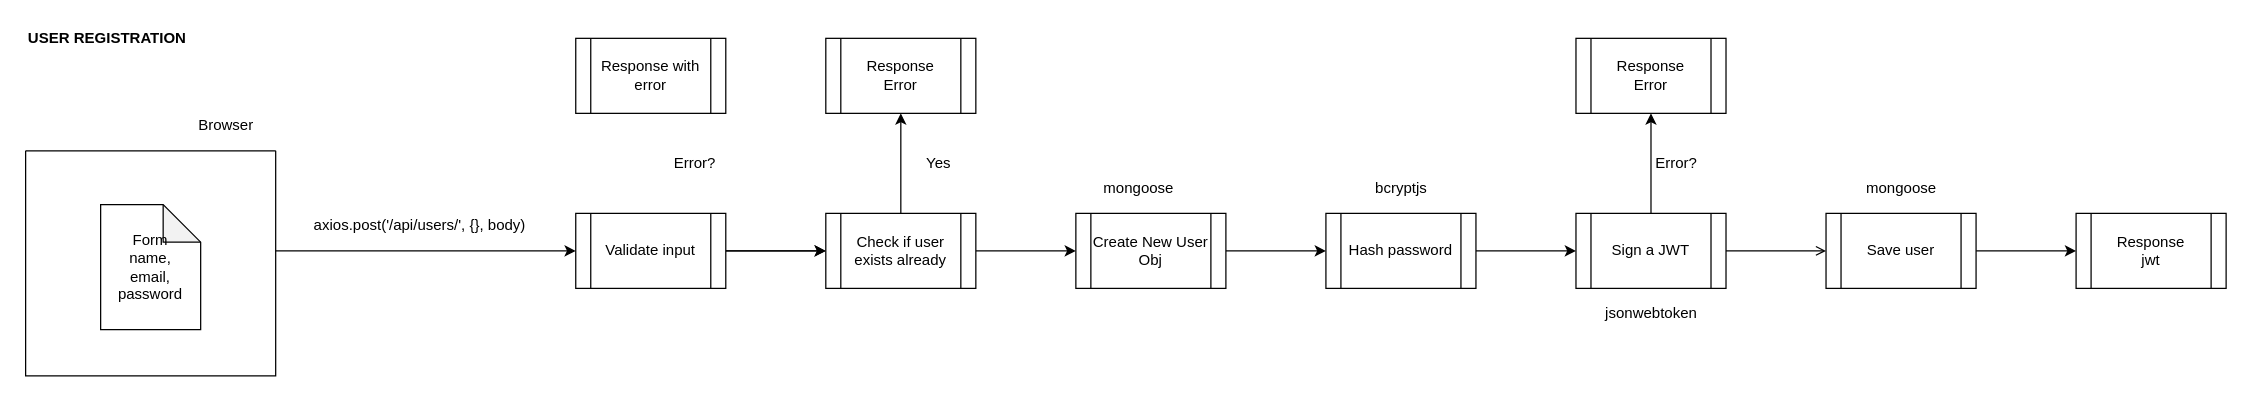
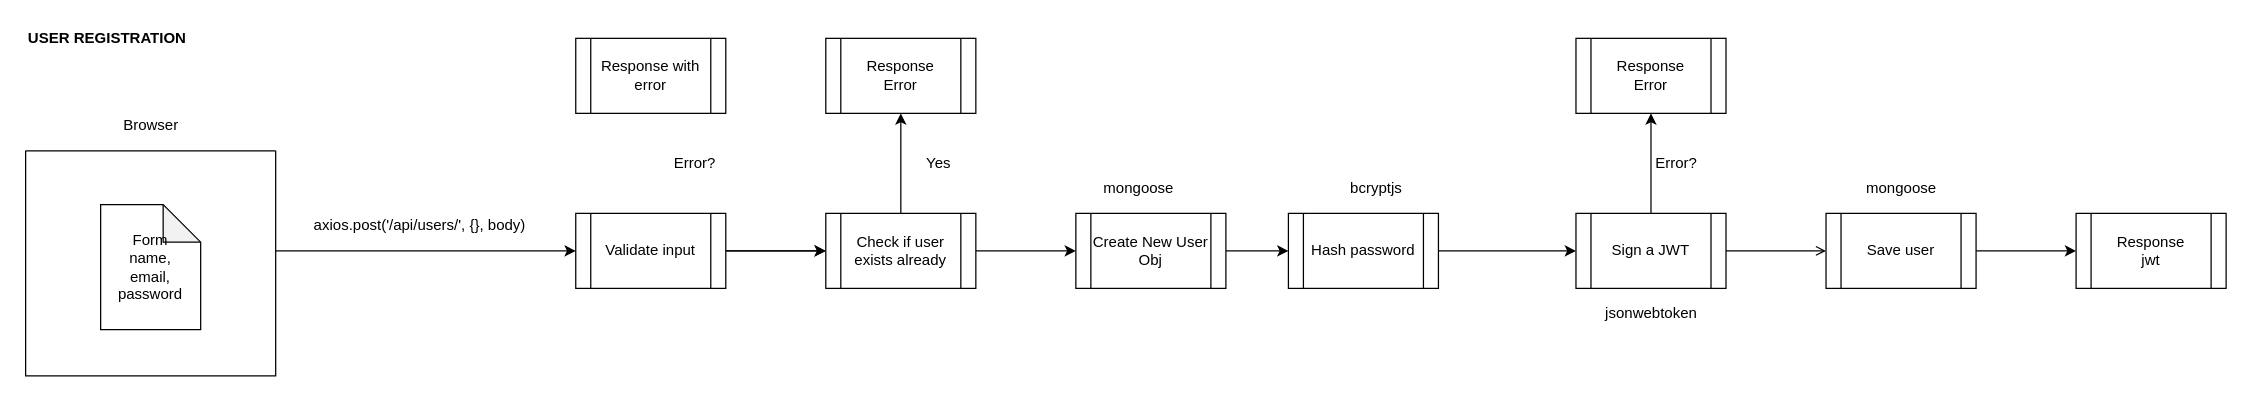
  <mxCell id="0" />
  <mxCell id="1" parent="0" />
- <mxCell id="2" value="Browser" style="text;html=1;align=center;verticalAlign=middle;resizable=0;points=[];autosize=1;strokeColor=none;" vertex="1" parent="1"><mxGeometry x="150" y="90" width="60" height="20" as="geometry" /></mxCell>
+ <mxCell id="2" value="Browser" style="text;html=1;align=center;verticalAlign=middle;resizable=0;points=[];autosize=1;strokeColor=none;" vertex="1" parent="1"><mxGeometry x="90" y="90" width="60" height="20" as="geometry" /></mxCell>
  <mxCell id="3" value="" style="swimlane;startSize=0;" vertex="1" parent="1"><mxGeometry x="20" y="120" width="200" height="180" as="geometry" /></mxCell>
  <mxCell id="4" value="&lt;div&gt;Form&lt;/div&gt;&lt;div&gt;name,&lt;/div&gt;&lt;div&gt;email,&lt;/div&gt;&lt;div&gt;password&lt;br&gt;&lt;/div&gt;" style="shape=note;whiteSpace=wrap;html=1;backgroundOutline=1;darkOpacity=0.05;" vertex="1" parent="3"><mxGeometry x="60" y="43" width="80" height="100" as="geometry" /></mxCell>
  <mxCell id="5" value="" style="endArrow=classic;html=1;" edge="1" parent="1"><mxGeometry width="50" height="50" relative="1" as="geometry"><mxPoint x="220" y="200" as="sourcePoint" /><mxPoint x="460" y="200" as="targetPoint" /></mxGeometry></mxCell>
  <mxCell id="6" value="axios.post('/api/users/', {}, body)" style="text;html=1;align=center;verticalAlign=middle;resizable=0;points=[];autosize=1;strokeColor=none;" vertex="1" parent="1"><mxGeometry x="240" y="170" width="190" height="20" as="geometry" /></mxCell>
  <mxCell id="7" value="" style="edgeStyle=orthogonalEdgeStyle;rounded=0;orthogonalLoop=1;jettySize=auto;html=1;" edge="1" parent="1" source="9" target="14"><mxGeometry relative="1" as="geometry" /></mxCell>
  <mxCell id="8" value="" style="edgeStyle=orthogonalEdgeStyle;rounded=0;orthogonalLoop=1;jettySize=auto;html=1;" edge="1" parent="1" source="9"><mxGeometry relative="1" as="geometry"><mxPoint x="660" y="200" as="targetPoint" /></mxGeometry></mxCell>
  <mxCell id="9" value="Validate input" style="shape=process;whiteSpace=wrap;html=1;backgroundOutline=1;" vertex="1" parent="1"><mxGeometry x="460" y="170" width="120" height="60" as="geometry" /></mxCell>
  <mxCell id="10" value="Response with error" style="shape=process;whiteSpace=wrap;html=1;backgroundOutline=1;" vertex="1" parent="1"><mxGeometry x="460" y="30" width="120" height="60" as="geometry" /></mxCell>
  <mxCell id="11" value="Error?" style="text;html=1;align=center;verticalAlign=middle;resizable=0;points=[];autosize=1;strokeColor=none;" vertex="1" parent="1"><mxGeometry x="530" y="120" width="50" height="20" as="geometry" /></mxCell>
  <mxCell id="12" value="" style="edgeStyle=orthogonalEdgeStyle;rounded=0;orthogonalLoop=1;jettySize=auto;html=1;" edge="1" parent="1" source="14" target="15"><mxGeometry relative="1" as="geometry" /></mxCell>
  <mxCell id="13" value="" style="edgeStyle=orthogonalEdgeStyle;rounded=0;orthogonalLoop=1;jettySize=auto;html=1;" edge="1" parent="1" source="14" target="18"><mxGeometry relative="1" as="geometry" /></mxCell>
  <mxCell id="14" value="Check if user exists already" style="shape=process;whiteSpace=wrap;html=1;backgroundOutline=1;" vertex="1" parent="1"><mxGeometry x="660" y="170" width="120" height="60" as="geometry" /></mxCell>
  <mxCell id="15" value="&lt;div&gt;Response&lt;/div&gt;&lt;div&gt;Error&lt;br&gt;&lt;/div&gt;" style="shape=process;whiteSpace=wrap;html=1;backgroundOutline=1;" vertex="1" parent="1"><mxGeometry x="660" y="30" width="120" height="60" as="geometry" /></mxCell>
  <mxCell id="16" value="Yes" style="text;html=1;align=center;verticalAlign=middle;resizable=0;points=[];autosize=1;strokeColor=none;" vertex="1" parent="1"><mxGeometry x="730" y="120" width="40" height="20" as="geometry" /></mxCell>
  <mxCell id="17" value="" style="edgeStyle=orthogonalEdgeStyle;rounded=0;orthogonalLoop=1;jettySize=auto;html=1;" edge="1" parent="1" source="18" target="20"><mxGeometry relative="1" as="geometry" /></mxCell>
  <mxCell id="18" value="Create New User Obj" style="shape=process;whiteSpace=wrap;html=1;backgroundOutline=1;" vertex="1" parent="1"><mxGeometry x="860" y="170" width="120" height="60" as="geometry" /></mxCell>
  <mxCell id="19" value="" style="edgeStyle=orthogonalEdgeStyle;rounded=0;orthogonalLoop=1;jettySize=auto;html=1;" edge="1" parent="1" source="20" target="25"><mxGeometry relative="1" as="geometry" /></mxCell>
- <mxCell id="20" value="Hash password" style="shape=process;whiteSpace=wrap;html=1;backgroundOutline=1;" vertex="1" parent="1"><mxGeometry x="1060" y="170" width="120" height="60" as="geometry" /></mxCell>
+ <mxCell id="20" value="Hash password" style="shape=process;whiteSpace=wrap;html=1;backgroundOutline=1;" vertex="1" parent="1"><mxGeometry x="1030" y="170" width="120" height="60" as="geometry" /></mxCell>
  <mxCell id="21" value="mongoose" style="text;html=1;align=center;verticalAlign=middle;resizable=0;points=[];autosize=1;strokeColor=none;" vertex="1" parent="1"><mxGeometry x="870" y="140" width="80" height="20" as="geometry" /></mxCell>
- <mxCell id="22" value="bcryptjs" style="text;html=1;align=center;verticalAlign=middle;resizable=0;points=[];autosize=1;strokeColor=none;" vertex="1" parent="1"><mxGeometry x="1090" y="140" width="60" height="20" as="geometry" /></mxCell>
+ <mxCell id="22" value="bcryptjs" style="text;html=1;align=center;verticalAlign=middle;resizable=0;points=[];autosize=1;strokeColor=none;" vertex="1" parent="1"><mxGeometry x="1070" y="140" width="60" height="20" as="geometry" /></mxCell>
  <mxCell id="23" value="" style="edgeStyle=orthogonalEdgeStyle;rounded=0;orthogonalLoop=1;jettySize=auto;html=1;endArrow=open;" edge="1" parent="1" source="25" target="28"><mxGeometry relative="1" as="geometry" /></mxCell>
  <mxCell id="24" value="" style="edgeStyle=orthogonalEdgeStyle;rounded=0;orthogonalLoop=1;jettySize=auto;html=1;" edge="1" parent="1" source="25" target="29"><mxGeometry relative="1" as="geometry" /></mxCell>
  <mxCell id="25" value="Sign a JWT" style="shape=process;whiteSpace=wrap;html=1;backgroundOutline=1;" vertex="1" parent="1"><mxGeometry x="1260" y="170" width="120" height="60" as="geometry" /></mxCell>
  <mxCell id="26" value="jsonwebtoken" style="text;html=1;align=center;verticalAlign=middle;resizable=0;points=[];autosize=1;strokeColor=none;" vertex="1" parent="1"><mxGeometry x="1275" y="240" width="90" height="20" as="geometry" /></mxCell>
  <mxCell id="27" value="" style="edgeStyle=orthogonalEdgeStyle;rounded=0;orthogonalLoop=1;jettySize=auto;html=1;" edge="1" parent="1" source="28" target="32"><mxGeometry relative="1" as="geometry" /></mxCell>
  <mxCell id="28" value="Save user" style="shape=process;whiteSpace=wrap;html=1;backgroundOutline=1;" vertex="1" parent="1"><mxGeometry x="1460" y="170" width="120" height="60" as="geometry" /></mxCell>
  <mxCell id="29" value="&lt;div&gt;Response &lt;br&gt;&lt;/div&gt;&lt;div&gt;Error&lt;br&gt;&lt;/div&gt;" style="shape=process;whiteSpace=wrap;html=1;backgroundOutline=1;" vertex="1" parent="1"><mxGeometry x="1260" y="30" width="120" height="60" as="geometry" /></mxCell>
  <mxCell id="30" value="Error?" style="text;html=1;align=center;verticalAlign=middle;resizable=0;points=[];autosize=1;strokeColor=none;" vertex="1" parent="1"><mxGeometry x="1315" y="120" width="50" height="20" as="geometry" /></mxCell>
  <mxCell id="31" value="mongoose" style="text;html=1;align=center;verticalAlign=middle;resizable=0;points=[];autosize=1;strokeColor=none;" vertex="1" parent="1"><mxGeometry x="1480" y="140" width="80" height="20" as="geometry" /></mxCell>
  <mxCell id="32" value="&lt;div&gt;Response&lt;/div&gt;&lt;div&gt;jwt&lt;br&gt;&lt;/div&gt;" style="shape=process;whiteSpace=wrap;html=1;backgroundOutline=1;" vertex="1" parent="1"><mxGeometry x="1660" y="170" width="120" height="60" as="geometry" /></mxCell>
  <mxCell id="33" value="&lt;b&gt;USER REGISTRATION&lt;br&gt;&lt;/b&gt;" style="text;html=1;align=center;verticalAlign=middle;resizable=0;points=[];autosize=1;strokeColor=none;" vertex="1" parent="1"><mxGeometry x="20" y="20" width="130" height="20" as="geometry" /></mxCell>
